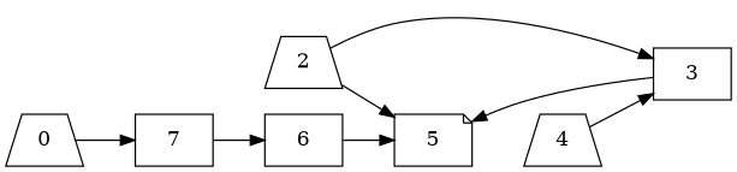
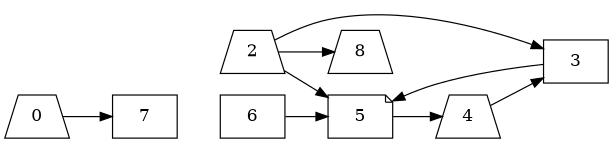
  digraph {
    rankdir=LR
    node [shape=trapezium]
    7 [shape=box]
    0
    6 [shape=box]
    3 [shape=box]
    2
    5 [shape=note]
+   8
    4
-   7 -> 6
    0 -> 7
    6 -> 5
    3 -> 5
    2 -> 3
    2 -> 5
+   2 -> 8
+   5 -> 4
    4 -> 3
  }
